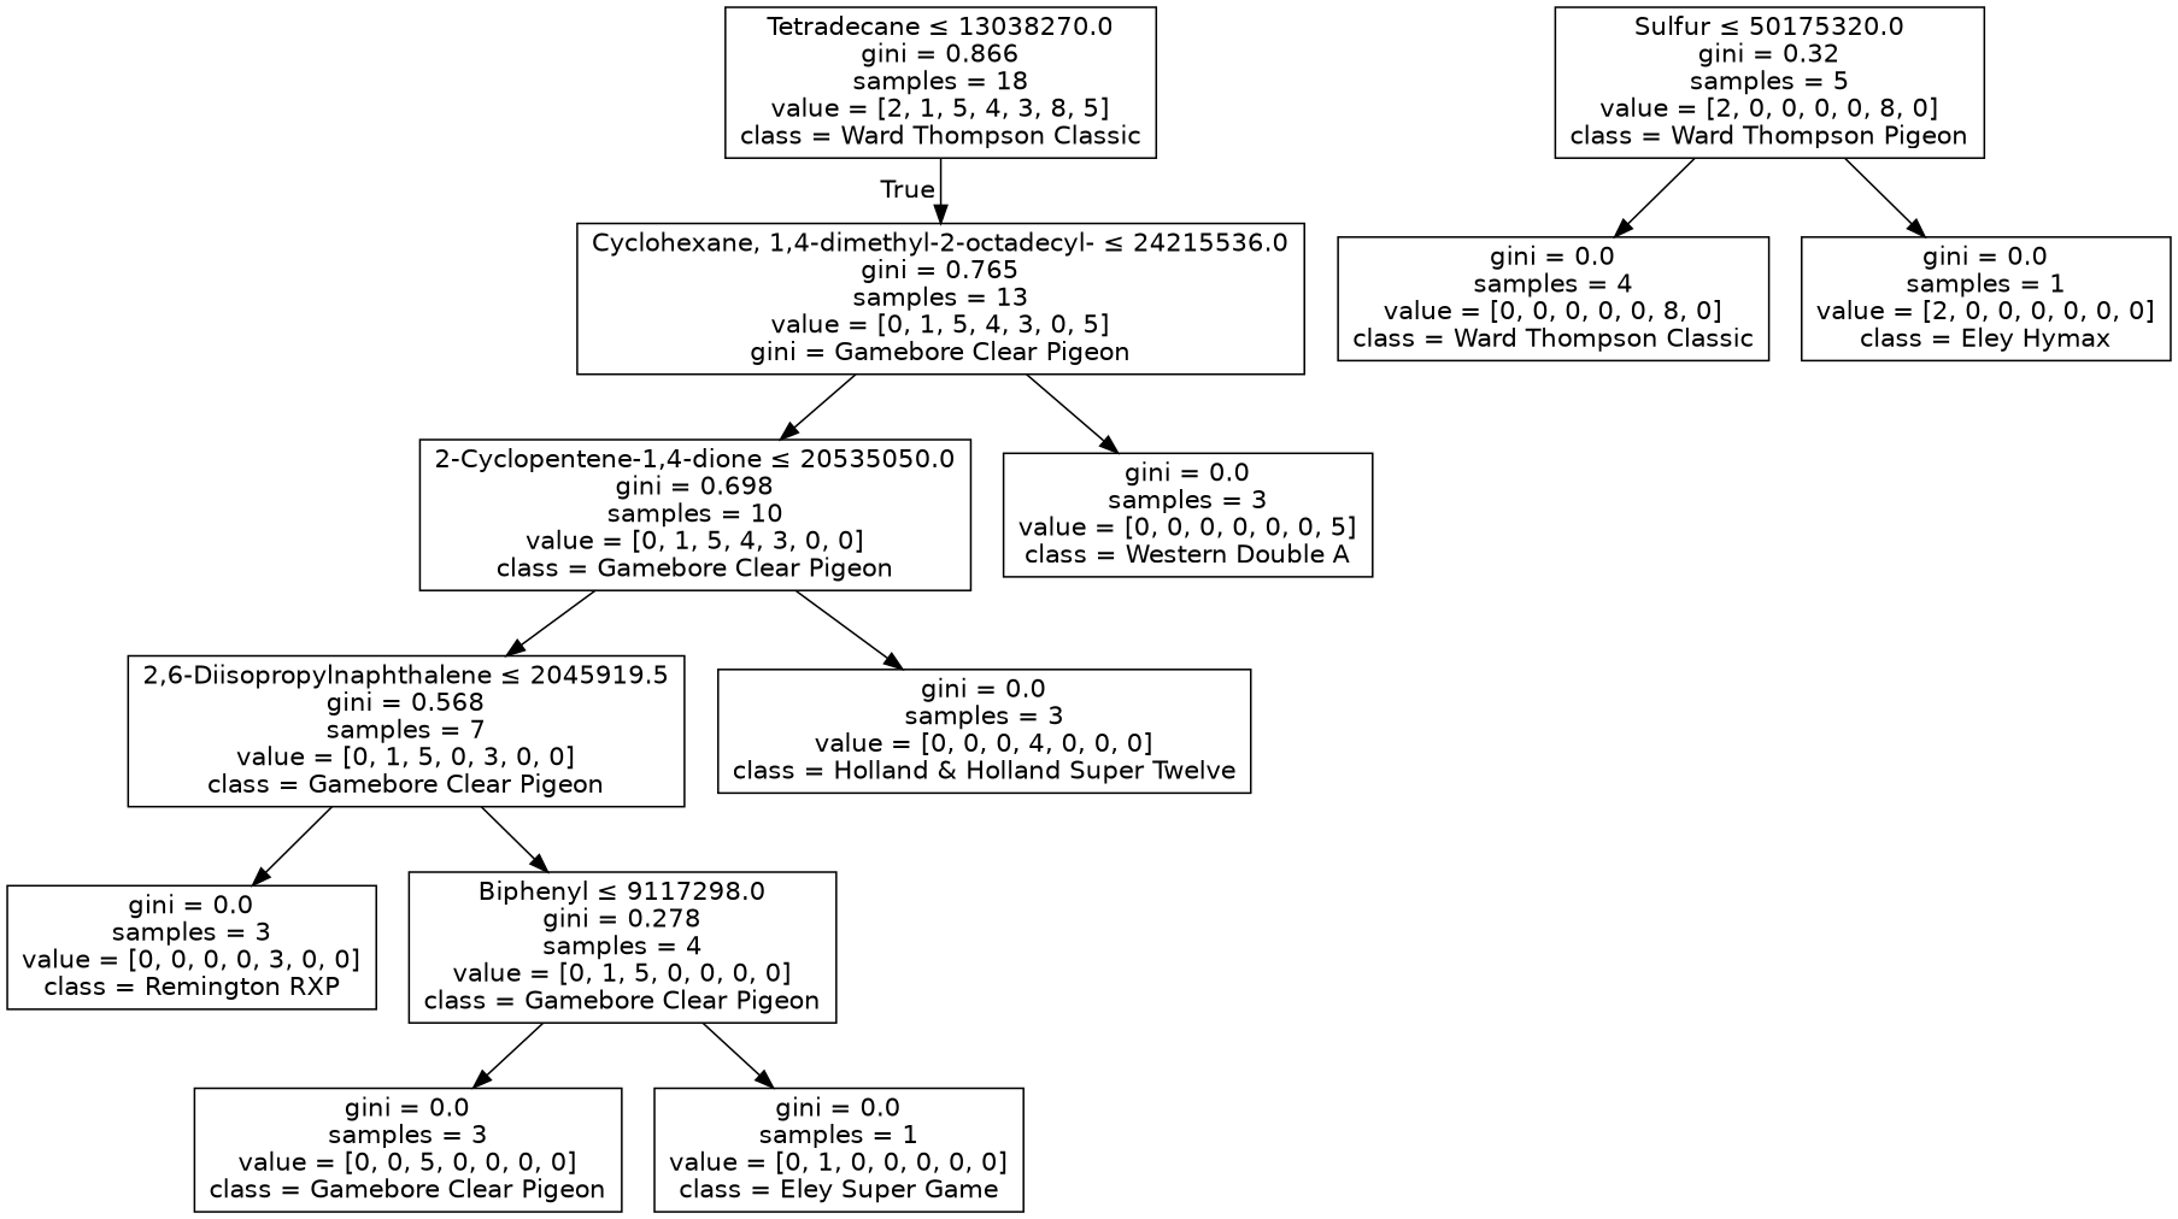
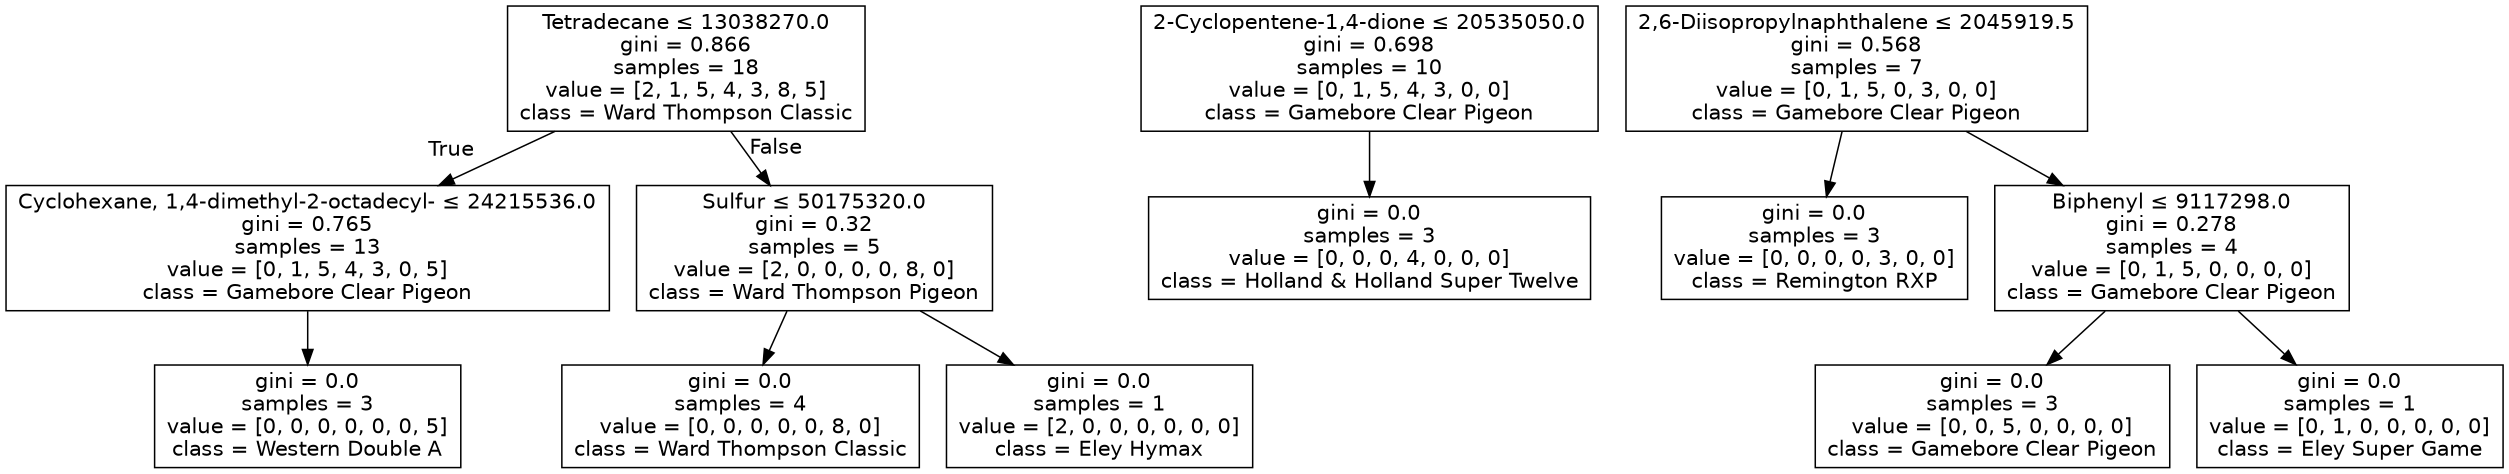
  digraph {
    node [fontname=helvetica shape=box]
    edge [fontname=helvetica]
    n1 [label=<Tetradecane &le; 13038270.0<br/>gini = 0.866<br/>samples = 18<br/>value = [2, 1, 5, 4, 3, 8, 5]<br/>class = Ward Thompson Classic>]
-   n2 [label=<Cyclohexane, 1,4-dimethyl-2-octadecyl- &le; 24215536.0<br/>gini = 0.765<br/>samples = 13<br/>value = [0, 1, 5, 4, 3, 0, 5]<br/>gini = Gamebore Clear Pigeon>]
+   n2 [label=<Cyclohexane, 1,4-dimethyl-2-octadecyl- &le; 24215536.0<br/>gini = 0.765<br/>samples = 13<br/>value = [0, 1, 5, 4, 3, 0, 5]<br/>class = Gamebore Clear Pigeon>]
    n3 [label=<Sulfur &le; 50175320.0<br/>gini = 0.32<br/>samples = 5<br/>value = [2, 0, 0, 0, 0, 8, 0]<br/>class = Ward Thompson Pigeon>]
    n4 [label=<2-Cyclopentene-1,4-dione &le; 20535050.0<br/>gini = 0.698<br/>samples = 10<br/>value = [0, 1, 5, 4, 3, 0, 0]<br/>class = Gamebore Clear Pigeon>]
    n5 [label=<gini = 0.0<br/>samples = 3<br/>value = [0, 0, 0, 0, 0, 0, 5]<br/>class = Western Double A>]
    n6 [label=<gini = 0.0<br/>samples = 4<br/>value = [0, 0, 0, 0, 0, 8, 0]<br/>class = Ward Thompson Classic>]
    n7 [label=<gini = 0.0<br/>samples = 1<br/>value = [2, 0, 0, 0, 0, 0, 0]<br/>class = Eley Hymax>]
    n8 [label=<2,6-Diisopropylnaphthalene &le; 2045919.5<br/>gini = 0.568<br/>samples = 7<br/>value = [0, 1, 5, 0, 3, 0, 0]<br/>class = Gamebore Clear Pigeon>]
    n9 [label=<gini = 0.0<br/>samples = 3<br/>value = [0, 0, 0, 4, 0, 0, 0]<br/>class = Holland &amp; Holland Super Twelve>]
    n10 [label=<gini = 0.0<br/>samples = 3<br/>value = [0, 0, 0, 0, 3, 0, 0]<br/>class = Remington RXP>]
    n11 [label=<Biphenyl &le; 9117298.0<br/>gini = 0.278<br/>samples = 4<br/>value = [0, 1, 5, 0, 0, 0, 0]<br/>class = Gamebore Clear Pigeon>]
    n12 [label=<gini = 0.0<br/>samples = 3<br/>value = [0, 0, 5, 0, 0, 0, 0]<br/>class = Gamebore Clear Pigeon>]
    n13 [label=<gini = 0.0<br/>samples = 1<br/>value = [0, 1, 0, 0, 0, 0, 0]<br/>class = Eley Super Game>]
    n1 -> n2 [headlabel=True labelangle=45 labeldistance=2.5]
-   n2 -> n4
+   n1 -> n3 [headlabel=False labelangle=-45 labeldistance=2.5]
    n2 -> n5
    n3 -> n6
    n3 -> n7
-   n4 -> n8
    n4 -> n9
    n8 -> n10
    n8 -> n11
    n11 -> n12
    n11 -> n13
  }
